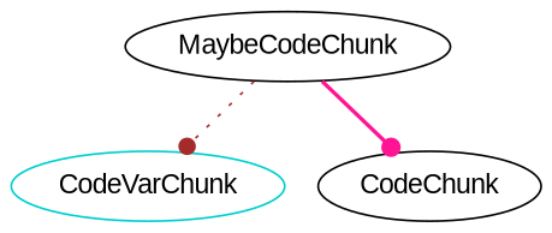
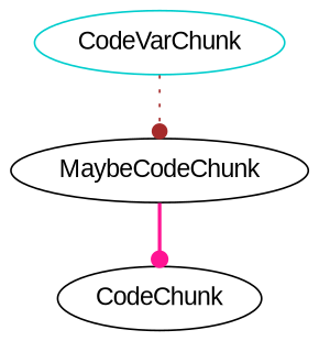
  digraph {
    fontname="Liberation Sans"
    node [fontname="Liberation Sans"]
    edge [arrowhead=dot fontname="Liberation Sans"]
    n1 [color=cyan3 label=CodeVarChunk shape=oval]
    MaybeCodeChunk
    CodeChunk
-   MaybeCodeChunk -> n1 [color=brown style=dotted]
+   n1 -> MaybeCodeChunk [color=brown style=dotted]
    MaybeCodeChunk -> CodeChunk [color=deeppink style=bold]
  }
